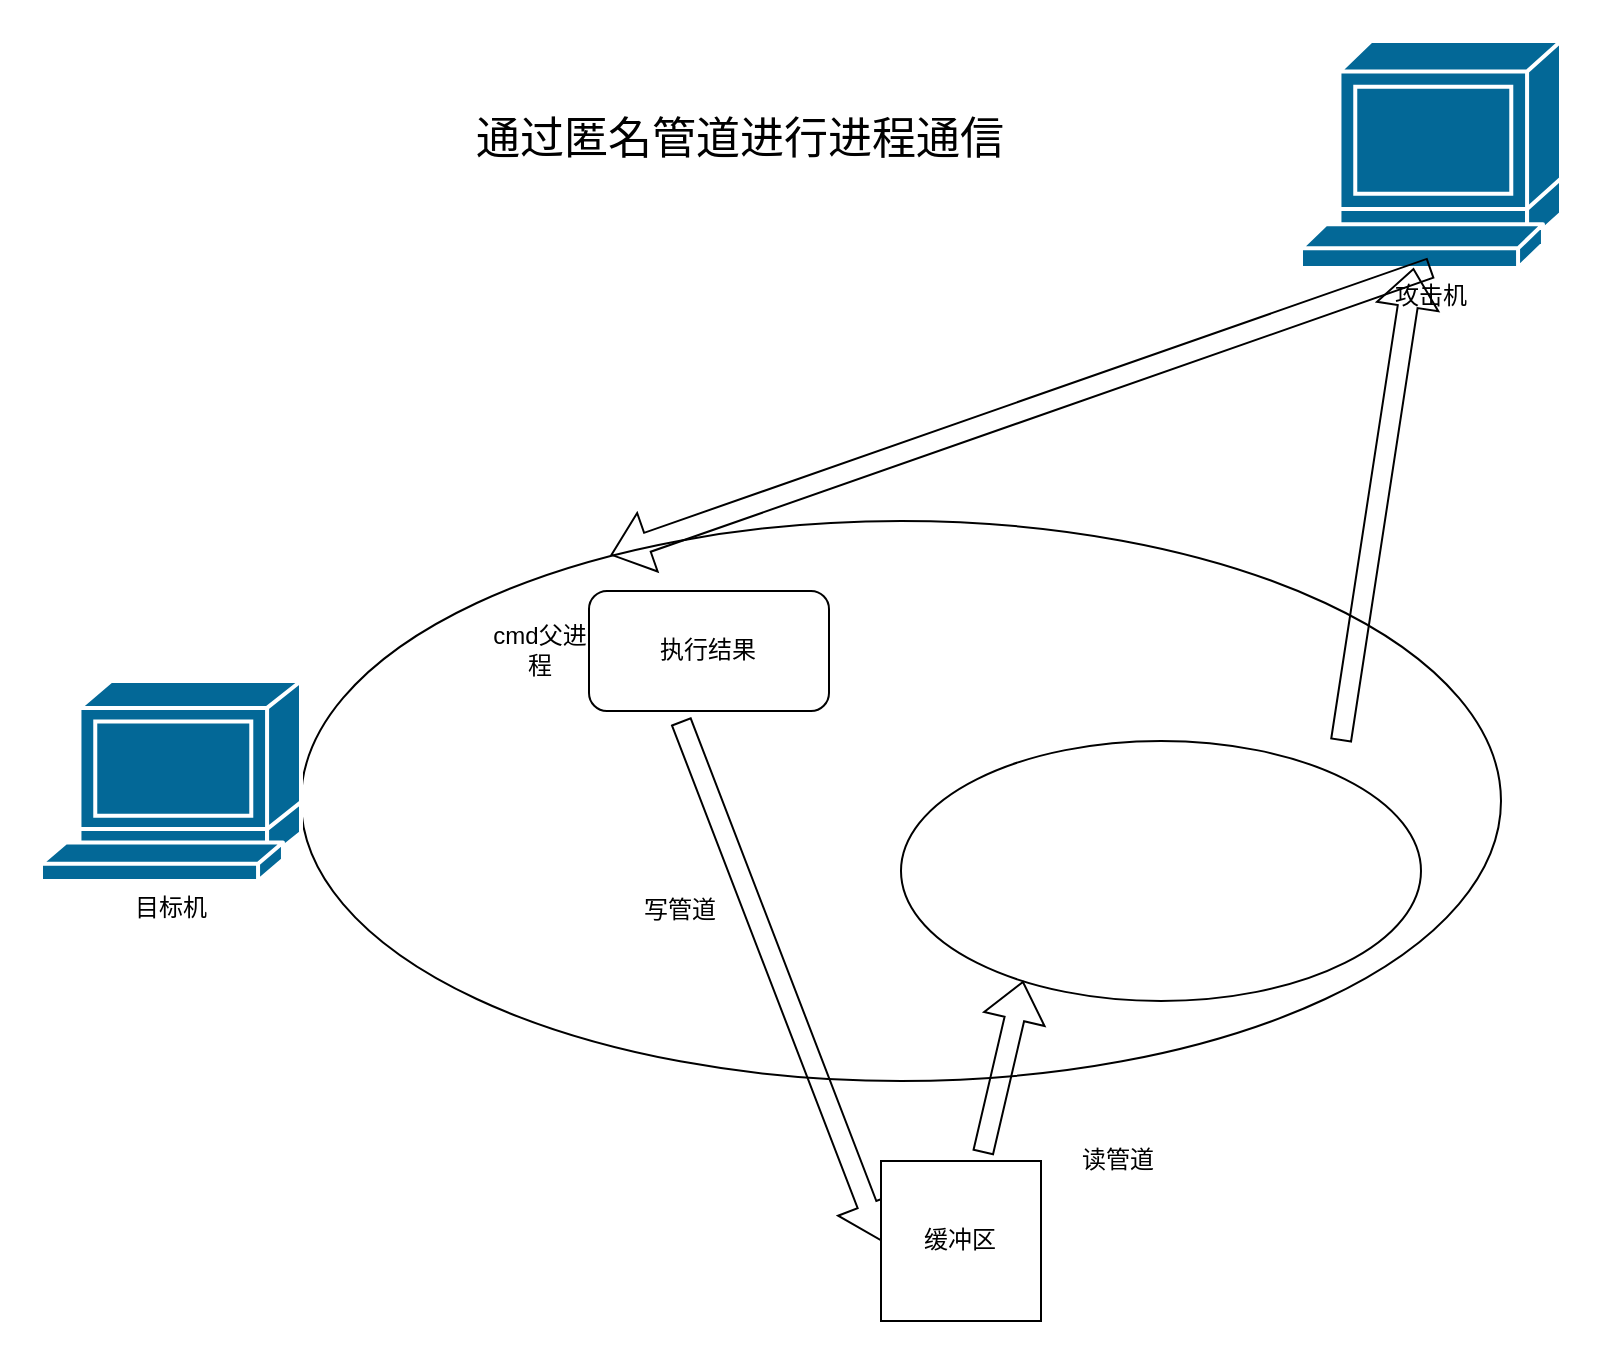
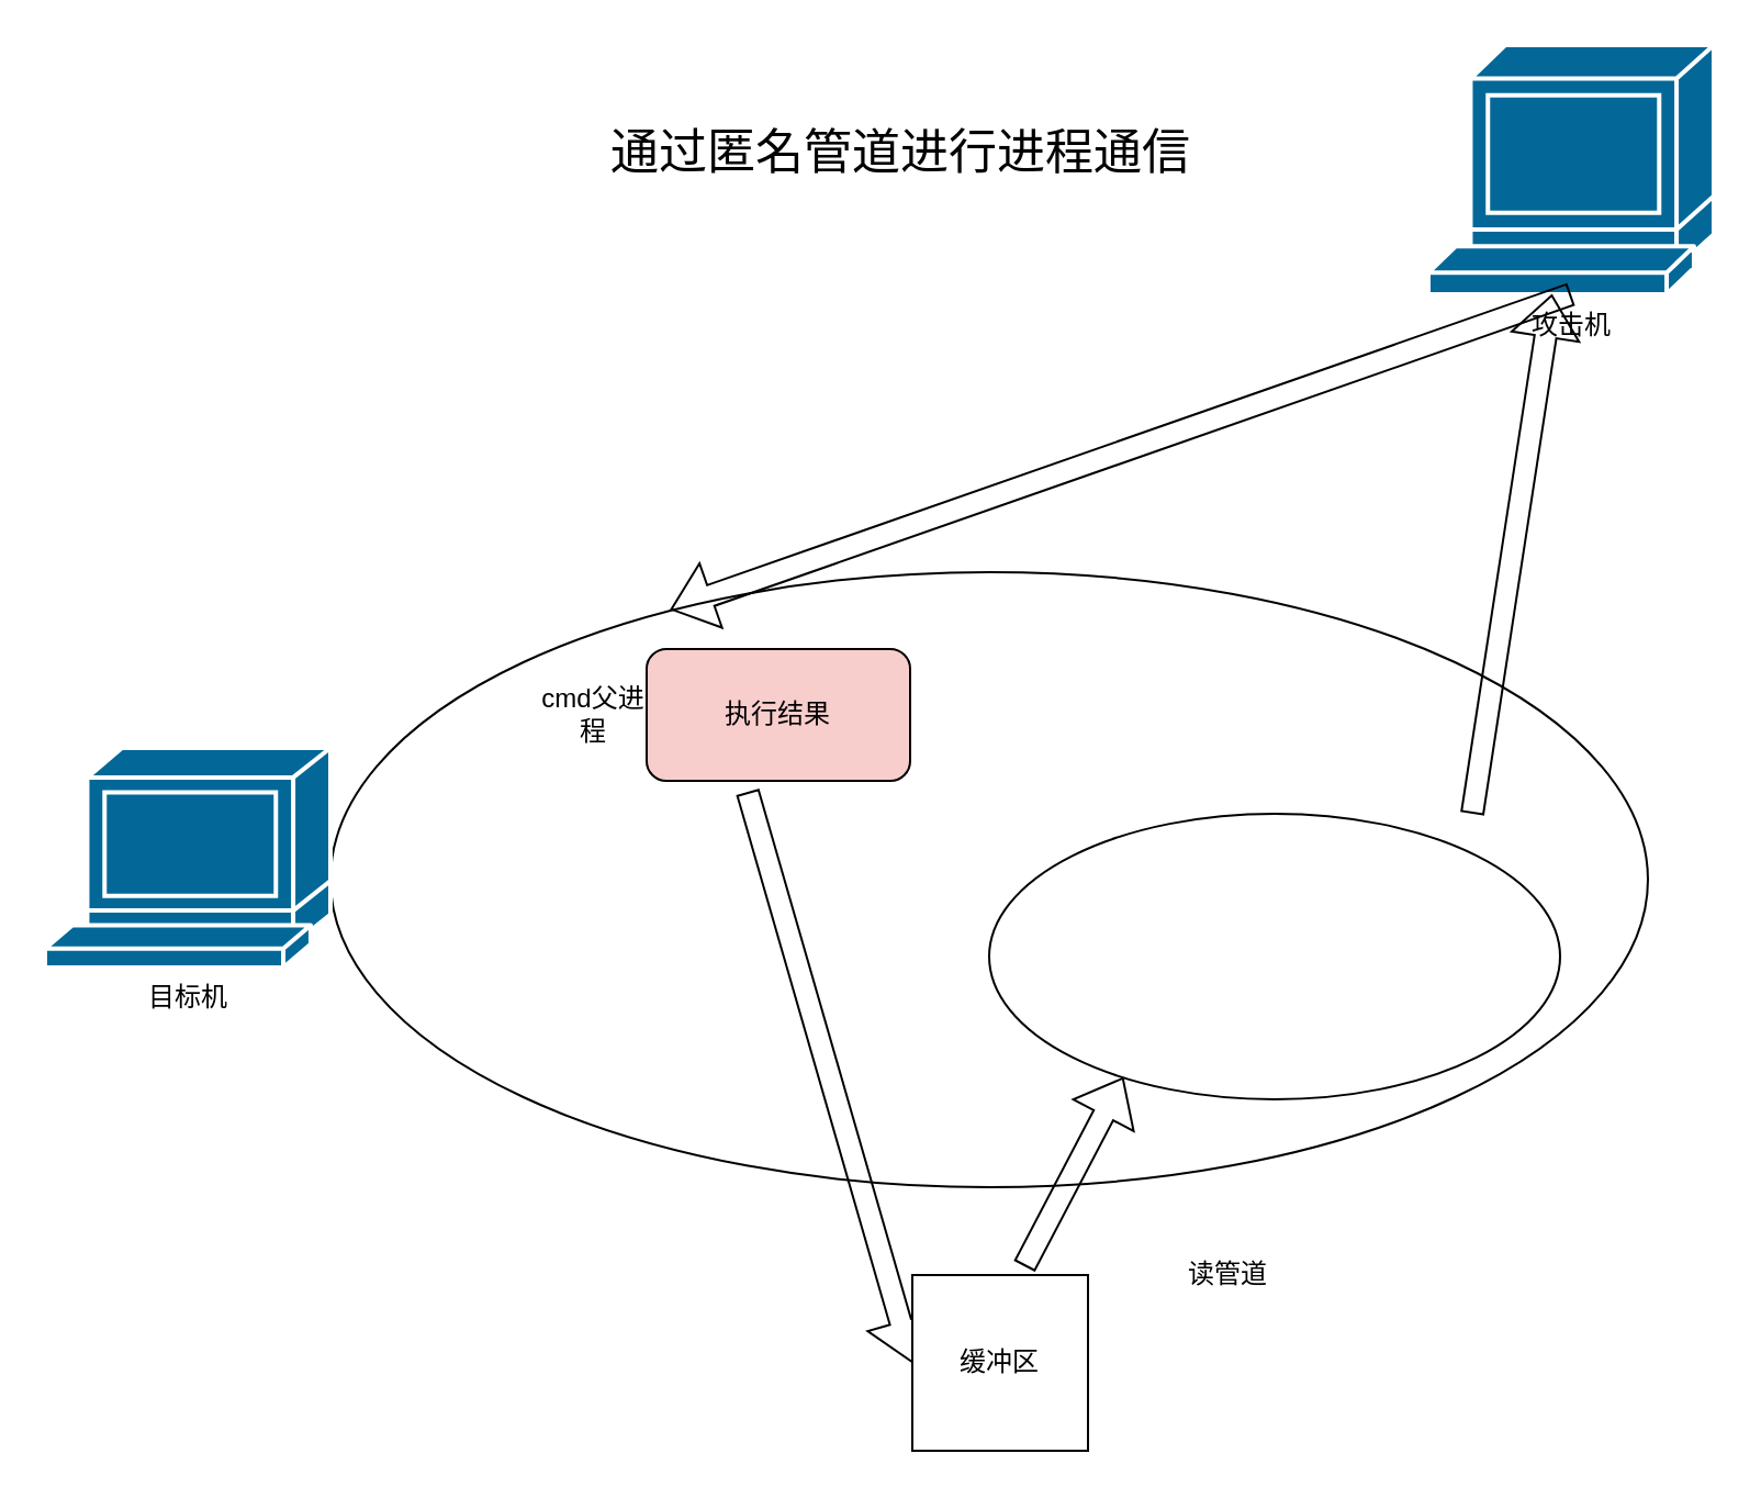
  <mxCell id="0" />
  <mxCell id="1" parent="0" />
  <mxCell id="2" value="" style="ellipse;whiteSpace=wrap;html=1;" vertex="1" parent="1"><mxGeometry x="150" y="260" width="600" height="280" as="geometry" /></mxCell>
  <mxCell id="3" value="&lt;font style=&quot;vertical-align: inherit&quot;&gt;&lt;font style=&quot;vertical-align: inherit&quot;&gt;cmd父进程&lt;/font&gt;&lt;/font&gt;" style="text;html=1;strokeColor=none;fillColor=none;align=center;verticalAlign=middle;whiteSpace=wrap;rounded=0;" vertex="1" parent="1"><mxGeometry x="240" y="310" width="60" height="30" as="geometry" /></mxCell>
- <mxCell id="4" value="&lt;font style=&quot;vertical-align: inherit ; font-size: 22px&quot;&gt;&lt;font style=&quot;vertical-align: inherit ; font-size: 22px&quot;&gt;&lt;font style=&quot;vertical-align: inherit ; font-size: 22px&quot;&gt;&lt;font style=&quot;vertical-align: inherit ; font-size: 22px&quot;&gt;通过匿名管道进行进程通信&lt;/font&gt;&lt;/font&gt;&lt;/font&gt;&lt;/font&gt;" style="text;html=1;strokeColor=none;fillColor=none;align=center;verticalAlign=middle;whiteSpace=wrap;rounded=0;" vertex="1" parent="1"><mxGeometry x="200" y="40" width="340" height="60" as="geometry" /></mxCell>
+ <mxCell id="4" value="&lt;font style=&quot;vertical-align: inherit ; font-size: 22px&quot;&gt;&lt;font style=&quot;vertical-align: inherit ; font-size: 22px&quot;&gt;&lt;font style=&quot;vertical-align: inherit ; font-size: 22px&quot;&gt;&lt;font style=&quot;vertical-align: inherit ; font-size: 22px&quot;&gt;通过匿名管道进行进程通信&lt;/font&gt;&lt;/font&gt;&lt;/font&gt;&lt;/font&gt;" style="text;html=1;strokeColor=none;fillColor=none;align=center;verticalAlign=middle;whiteSpace=wrap;rounded=0;" vertex="1" parent="1"><mxGeometry x="240" y="40" width="340" height="60" as="geometry" /></mxCell>
  <mxCell id="5" value="" style="ellipse;whiteSpace=wrap;html=1;fontSize=22;" vertex="1" parent="1"><mxGeometry x="450" y="370" width="260" height="130" as="geometry" /></mxCell>
  <mxCell id="6" value="" style="shape=flexArrow;endArrow=classic;html=1;rounded=0;fontSize=12;entryX=0;entryY=0.5;entryDx=0;entryDy=0;" edge="1" parent="1" target="10"><mxGeometry width="50" height="50" relative="1" as="geometry"><mxPoint x="340" y="360" as="sourcePoint" /><mxPoint x="440" y="410" as="targetPoint" /></mxGeometry></mxCell>
  <mxCell id="7" value="" style="shape=flexArrow;endArrow=classic;html=1;rounded=0;fontSize=12;entryX=0.235;entryY=0.923;entryDx=0;entryDy=0;entryPerimeter=0;exitX=0.638;exitY=-0.05;exitDx=0;exitDy=0;exitPerimeter=0;" edge="1" parent="1" source="10" target="5"><mxGeometry width="50" height="50" relative="1" as="geometry"><mxPoint x="390" y="460" as="sourcePoint" /><mxPoint x="440" y="410" as="targetPoint" /><Array as="points" /></mxGeometry></mxCell>
- <mxCell id="8" value="写管道" style="text;html=1;strokeColor=none;fillColor=none;align=center;verticalAlign=middle;whiteSpace=wrap;rounded=0;fontSize=12;" vertex="1" parent="1"><mxGeometry x="310" y="440" width="60" height="30" as="geometry" /></mxCell>
  <mxCell id="9" value="读管道" style="text;html=1;strokeColor=none;fillColor=none;align=center;verticalAlign=middle;whiteSpace=wrap;rounded=0;fontSize=12;" vertex="1" parent="1"><mxGeometry x="529" y="565" width="60" height="30" as="geometry" /></mxCell>
- <mxCell id="10" value="缓冲区" style="whiteSpace=wrap;html=1;aspect=fixed;fontSize=12;" vertex="1" parent="1"><mxGeometry x="440" y="580" width="80" height="80" as="geometry" /></mxCell>
+ <mxCell id="10" value="缓冲区" style="whiteSpace=wrap;html=1;aspect=fixed;fontSize=12;" vertex="1" parent="1"><mxGeometry x="415" y="580" width="80" height="80" as="geometry" /></mxCell>
  <mxCell id="11" value="目标机&lt;br&gt;" style="shape=mxgraph.cisco.computers_and_peripherals.terminal;html=1;pointerEvents=1;dashed=0;fillColor=#036897;strokeColor=#ffffff;strokeWidth=2;verticalLabelPosition=bottom;verticalAlign=top;align=center;outlineConnect=0;fontSize=12;" vertex="1" parent="1"><mxGeometry x="20" y="340" width="130" height="100" as="geometry" /></mxCell>
  <mxCell id="12" value="攻击机&lt;br&gt;" style="shape=mxgraph.cisco.computers_and_peripherals.terminal;html=1;pointerEvents=1;dashed=0;fillColor=#036897;strokeColor=#ffffff;strokeWidth=2;verticalLabelPosition=bottom;verticalAlign=top;align=center;outlineConnect=0;fontSize=12;" vertex="1" parent="1"><mxGeometry x="650" y="20" width="130" height="113.5" as="geometry" /></mxCell>
  <mxCell id="13" value="" style="shape=flexArrow;endArrow=classic;html=1;rounded=0;fontSize=12;exitX=0.5;exitY=1;exitDx=0;exitDy=0;exitPerimeter=0;entryX=0.258;entryY=0.061;entryDx=0;entryDy=0;entryPerimeter=0;" edge="1" parent="1" source="12" target="2"><mxGeometry width="50" height="50" relative="1" as="geometry"><mxPoint x="680" y="330" as="sourcePoint" /><mxPoint x="730" y="280" as="targetPoint" /></mxGeometry></mxCell>
- <mxCell id="14" value="执行结果" style="rounded=1;whiteSpace=wrap;html=1;fontSize=12;" vertex="1" parent="1"><mxGeometry x="294" y="295" width="120" height="60" as="geometry" /></mxCell>
+ <mxCell id="14" value="执行结果" style="rounded=1;whiteSpace=wrap;html=1;fontSize=12;fillColor=#f8cecc;" vertex="1" parent="1"><mxGeometry x="294" y="295" width="120" height="60" as="geometry" /></mxCell>
  <mxCell id="15" value="" style="shape=flexArrow;endArrow=classic;html=1;rounded=0;fontSize=12;" edge="1" parent="1" target="12"><mxGeometry width="50" height="50" relative="1" as="geometry"><mxPoint x="670" y="370" as="sourcePoint" /><mxPoint x="720" y="320" as="targetPoint" /></mxGeometry></mxCell>
